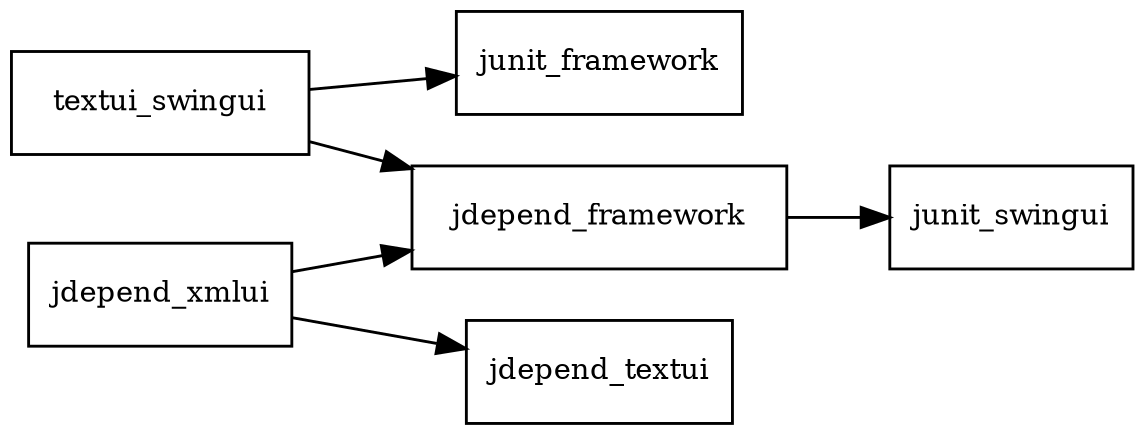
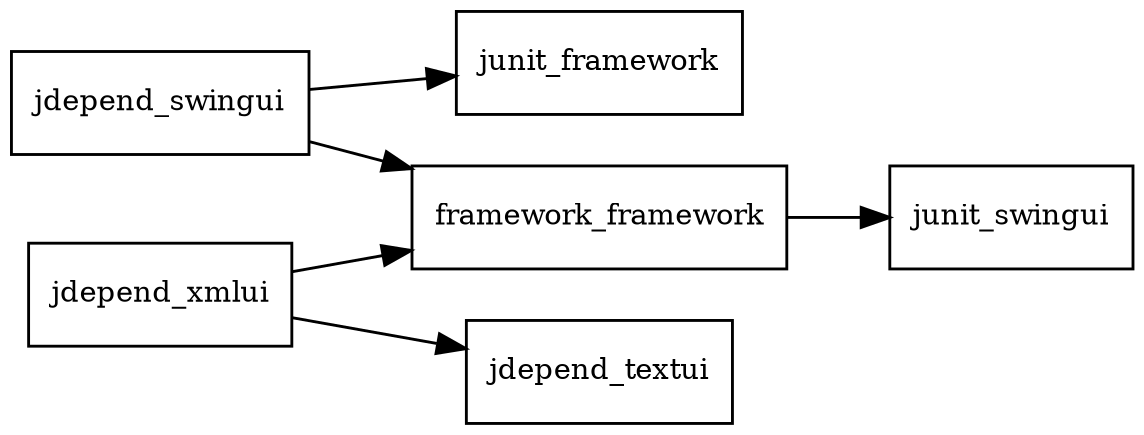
  digraph {
    rankdir=LR
    node [fontsize=10.0 shape=box]
    n1 [label=junit_swingui]
-   jdepend_framework
-   jdepend_swingui [label=textui_swingui]
+   jdepend_framework [label=framework_framework]
+   jdepend_swingui
    junit_framework
    jdepend_xmlui
    jdepend_textui
    jdepend_framework -> n1
    jdepend_swingui -> jdepend_framework
    jdepend_swingui -> junit_framework
    jdepend_xmlui -> jdepend_framework
    jdepend_xmlui -> jdepend_textui
  }
